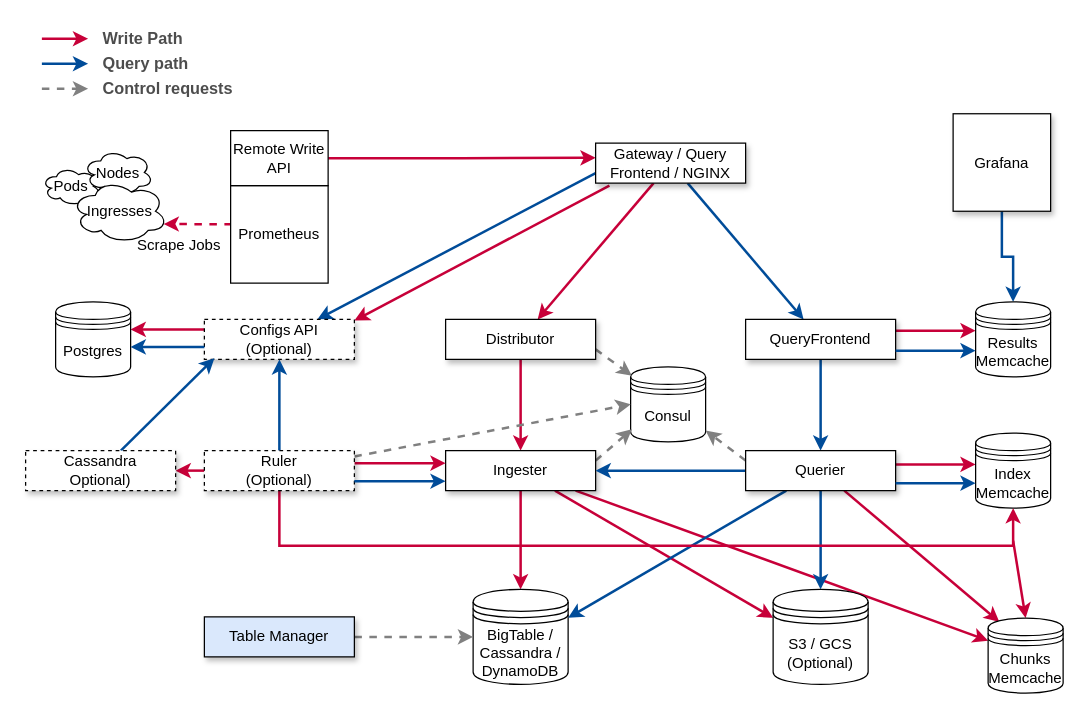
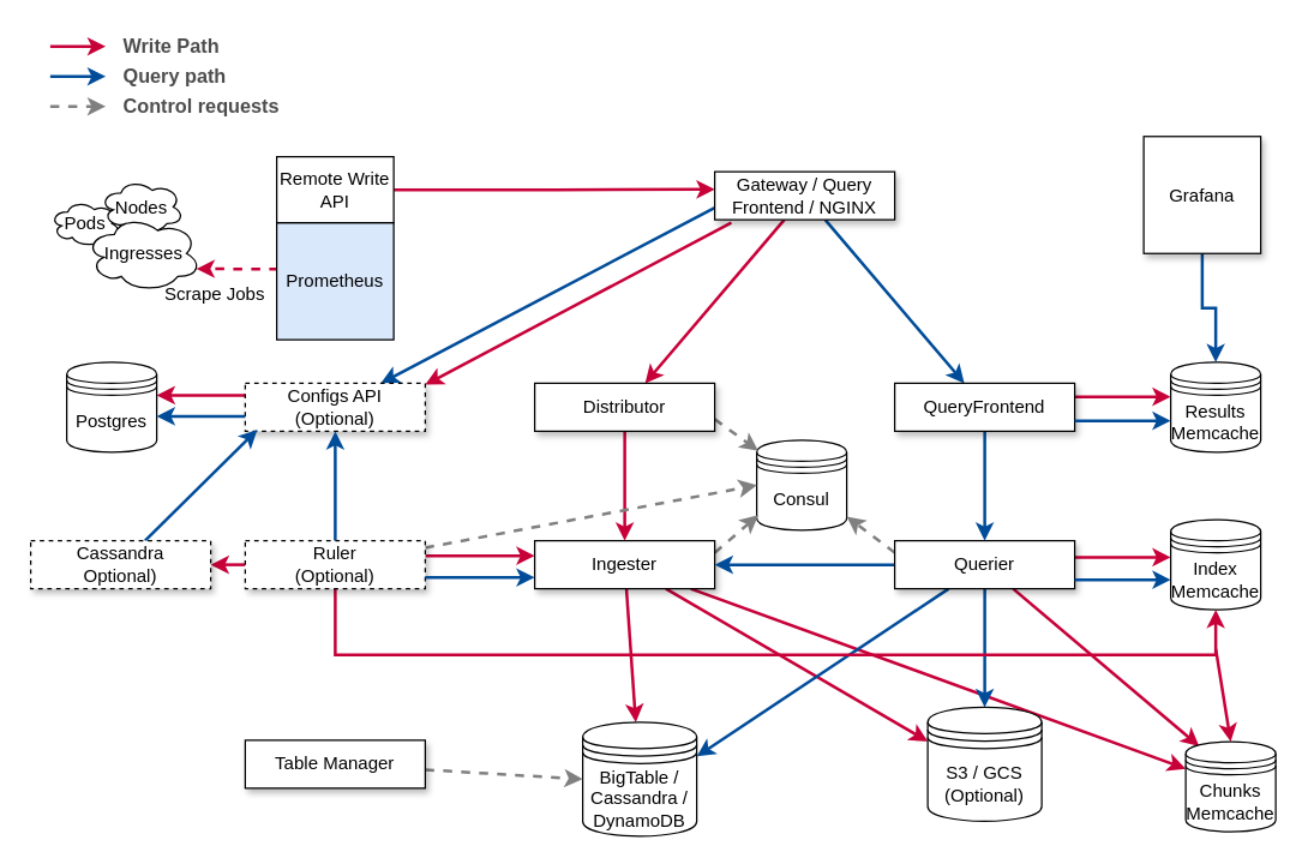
  <mxCell id="0" />
  <mxCell id="1" parent="0" />
  <mxCell id="2" value="Consul" style="shape=datastore;whiteSpace=wrap;html=1;" parent="1" vertex="1"><mxGeometry x="504" y="293" width="60" height="60" as="geometry" /></mxCell>
  <mxCell id="3" style="edgeStyle=none;rounded=0;orthogonalLoop=1;jettySize=auto;html=1;dashed=1;strokeColor=#C70039;strokeWidth=2;exitX=0.013;exitY=0.397;exitDx=0;exitDy=0;exitPerimeter=0;entryX=0.96;entryY=0.7;entryDx=0;entryDy=0;entryPerimeter=0;" parent="1" source="4" target="9" edge="1"><mxGeometry relative="1" as="geometry" /></mxCell>
- <mxCell id="4" value="Prometheus" style="whiteSpace=wrap;html=1;aspect=fixed;" parent="1" vertex="1"><mxGeometry x="184" y="148" width="78" height="78" as="geometry" /></mxCell>
+ <mxCell id="4" value="Prometheus" style="whiteSpace=wrap;html=1;aspect=fixed;fillColor=#dae8fc;" parent="1" vertex="1"><mxGeometry x="184" y="148" width="78" height="78" as="geometry" /></mxCell>
  <mxCell id="5" style="edgeStyle=orthogonalEdgeStyle;rounded=0;orthogonalLoop=1;jettySize=auto;html=1;entryX=0;entryY=0.367;entryDx=0;entryDy=0;entryPerimeter=0;strokeColor=#C70039;strokeWidth=2;" parent="1" source="6" target="15" edge="1"><mxGeometry relative="1" as="geometry" /></mxCell>
  <mxCell id="6" value="Remote Write API" style="whiteSpace=wrap;html=1;" parent="1" vertex="1"><mxGeometry x="184" y="104" width="78" height="44" as="geometry" /></mxCell>
  <mxCell id="7" value="Pods" style="ellipse;shape=cloud;whiteSpace=wrap;html=1;" parent="1" vertex="1"><mxGeometry x="33" y="133" width="47" height="31" as="geometry" /></mxCell>
  <mxCell id="8" value="Nodes" style="ellipse;shape=cloud;whiteSpace=wrap;html=1;" parent="1" vertex="1"><mxGeometry x="66" y="119" width="56" height="37" as="geometry" /></mxCell>
  <mxCell id="9" value="Ingresses" style="ellipse;shape=cloud;whiteSpace=wrap;html=1;" parent="1" vertex="1"><mxGeometry x="56.5" y="143" width="77" height="51" as="geometry" /></mxCell>
  <mxCell id="10" value="Scrape Jobs" style="text;html=1;strokeColor=none;fillColor=none;align=center;verticalAlign=middle;whiteSpace=wrap;rounded=0;" parent="1" vertex="1"><mxGeometry x="104" y="186" width="78" height="20" as="geometry" /></mxCell>
  <mxCell id="11" style="rounded=0;orthogonalLoop=1;jettySize=auto;html=1;strokeColor=#C70039;strokeWidth=2;" parent="1" source="15" target="18" edge="1"><mxGeometry relative="1" as="geometry" /></mxCell>
  <mxCell id="12" style="rounded=0;orthogonalLoop=1;jettySize=auto;html=1;strokeColor=#004C99;strokeWidth=2;" parent="1" source="15" target="21" edge="1"><mxGeometry relative="1" as="geometry" /></mxCell>
  <mxCell id="13" style="rounded=0;orthogonalLoop=1;jettySize=auto;html=1;strokeColor=#004C99;strokeWidth=2;exitX=0;exitY=0.75;exitDx=0;exitDy=0;" edge="1" parent="1" source="15" target="50"><mxGeometry relative="1" as="geometry" /></mxCell>
  <mxCell id="14" style="edgeStyle=none;rounded=0;orthogonalLoop=1;jettySize=auto;html=1;entryX=1;entryY=0.031;entryDx=0;entryDy=0;entryPerimeter=0;strokeColor=#C70039;strokeWidth=2;exitX=0.092;exitY=1.063;exitDx=0;exitDy=0;exitPerimeter=0;" edge="1" parent="1" source="15" target="50"><mxGeometry relative="1" as="geometry" /></mxCell>
  <mxCell id="15" value="Gateway / Query Frontend / NGINX" style="rounded=0;whiteSpace=wrap;html=1;gradientColor=none;shadow=1;comic=0;glass=0;" parent="1" vertex="1"><mxGeometry x="476" y="114" width="120" height="32" as="geometry" /></mxCell>
  <mxCell id="16" style="rounded=0;orthogonalLoop=1;jettySize=auto;html=1;strokeColor=#C70039;strokeWidth=2;" parent="1" source="18" target="28" edge="1"><mxGeometry relative="1" as="geometry" /></mxCell>
  <mxCell id="17" style="edgeStyle=none;rounded=0;orthogonalLoop=1;jettySize=auto;html=1;strokeColor=#808080;strokeWidth=2;dashed=1;exitX=1;exitY=0.75;exitDx=0;exitDy=0;entryX=0.017;entryY=0.117;entryDx=0;entryDy=0;entryPerimeter=0;" parent="1" source="18" target="2" edge="1"><mxGeometry relative="1" as="geometry"><mxPoint x="502" y="301" as="targetPoint" /></mxGeometry></mxCell>
  <mxCell id="18" value="Distributor&lt;br&gt;" style="rounded=0;whiteSpace=wrap;html=1;shadow=1;comic=0;glass=0;" parent="1" vertex="1"><mxGeometry x="356" y="255" width="120" height="32" as="geometry" /></mxCell>
  <mxCell id="19" style="rounded=0;orthogonalLoop=1;jettySize=auto;html=1;strokeWidth=2;strokeColor=#004C99;" parent="1" source="21" target="36" edge="1"><mxGeometry relative="1" as="geometry" /></mxCell>
  <mxCell id="20" style="edgeStyle=none;rounded=0;orthogonalLoop=1;jettySize=auto;html=1;entryX=0;entryY=0.5;entryDx=0;entryDy=0;strokeColor=#C70039;strokeWidth=2;" edge="1" parent="1"><mxGeometry relative="1" as="geometry"><mxPoint x="716" y="264" as="sourcePoint" /><mxPoint x="780" y="264" as="targetPoint" /></mxGeometry></mxCell>
  <mxCell id="21" value="QueryFrontend&lt;br&gt;" style="rounded=0;whiteSpace=wrap;html=1;shadow=1;" parent="1" vertex="1"><mxGeometry x="596" y="255" width="120" height="32" as="geometry" /></mxCell>
  <mxCell id="22" style="edgeStyle=orthogonalEdgeStyle;rounded=0;orthogonalLoop=1;jettySize=auto;html=1;strokeColor=#004C99;strokeWidth=2;" parent="1" source="23" target="37" edge="1"><mxGeometry relative="1" as="geometry" /></mxCell>
  <mxCell id="23" value="Grafana" style="whiteSpace=wrap;html=1;aspect=fixed;shadow=1;" parent="1" vertex="1"><mxGeometry x="762" y="90.5" width="78" height="78" as="geometry" /></mxCell>
  <mxCell id="24" style="rounded=0;orthogonalLoop=1;jettySize=auto;html=1;entryX=0.017;entryY=0.833;entryDx=0;entryDy=0;dashed=1;exitX=1;exitY=0.25;exitDx=0;exitDy=0;strokeWidth=2;strokeColor=#808080;entryPerimeter=0;" parent="1" source="28" target="2" edge="1"><mxGeometry relative="1" as="geometry" /></mxCell>
  <mxCell id="25" style="edgeStyle=none;rounded=0;orthogonalLoop=1;jettySize=auto;html=1;strokeColor=#C70039;strokeWidth=2;" parent="1" source="28" target="29" edge="1"><mxGeometry relative="1" as="geometry" /></mxCell>
  <mxCell id="26" style="edgeStyle=none;rounded=0;orthogonalLoop=1;jettySize=auto;html=1;entryX=0;entryY=0.3;entryDx=0;entryDy=0;strokeColor=#C70039;strokeWidth=2;" edge="1" parent="1" source="28" target="48"><mxGeometry relative="1" as="geometry" /></mxCell>
  <mxCell id="27" style="edgeStyle=none;rounded=0;orthogonalLoop=1;jettySize=auto;html=1;entryX=0;entryY=0.3;entryDx=0;entryDy=0;strokeColor=#C70039;strokeWidth=2;" edge="1" parent="1" source="28" target="52"><mxGeometry relative="1" as="geometry" /></mxCell>
  <mxCell id="28" value="Ingester&lt;br&gt;" style="rounded=0;whiteSpace=wrap;html=1;shadow=1;" parent="1" vertex="1"><mxGeometry x="356" y="360" width="120" height="32" as="geometry" /></mxCell>
- <mxCell id="29" value="BigTable / Cassandra / DynamoDB" style="shape=datastore;whiteSpace=wrap;html=1;" parent="1" vertex="1"><mxGeometry x="378" y="471" width="76" height="76" as="geometry" /></mxCell>
+ <mxCell id="29" value="BigTable / Cassandra / DynamoDB" style="shape=datastore;whiteSpace=wrap;html=1;" parent="1" vertex="1"><mxGeometry x="388" y="481" width="76" height="76" as="geometry" /></mxCell>
  <mxCell id="30" style="rounded=0;orthogonalLoop=1;jettySize=auto;html=1;entryX=1;entryY=0.85;entryDx=0;entryDy=0;dashed=1;strokeWidth=2;strokeColor=#808080;exitX=0;exitY=0.25;exitDx=0;exitDy=0;entryPerimeter=0;" parent="1" source="36" target="2" edge="1"><mxGeometry relative="1" as="geometry" /></mxCell>
  <mxCell id="31" style="edgeStyle=none;rounded=0;orthogonalLoop=1;jettySize=auto;html=1;entryX=1;entryY=0.3;entryDx=0;entryDy=0;strokeColor=#004C99;strokeWidth=2;" parent="1" source="36" target="29" edge="1"><mxGeometry relative="1" as="geometry" /></mxCell>
  <mxCell id="32" style="edgeStyle=none;rounded=0;orthogonalLoop=1;jettySize=auto;html=1;strokeColor=#004C99;strokeWidth=2;" edge="1" parent="1" source="36" target="52"><mxGeometry relative="1" as="geometry" /></mxCell>
  <mxCell id="33" style="edgeStyle=none;rounded=0;orthogonalLoop=1;jettySize=auto;html=1;entryX=0;entryY=0.5;entryDx=0;entryDy=0;strokeColor=#C70039;strokeWidth=2;" edge="1" parent="1"><mxGeometry relative="1" as="geometry"><mxPoint x="716" y="371" as="sourcePoint" /><mxPoint x="780" y="371" as="targetPoint" /></mxGeometry></mxCell>
  <mxCell id="34" style="edgeStyle=none;rounded=0;orthogonalLoop=1;jettySize=auto;html=1;entryX=1;entryY=0.5;entryDx=0;entryDy=0;strokeColor=#004C99;strokeWidth=2;" edge="1" parent="1" source="36" target="28"><mxGeometry relative="1" as="geometry" /></mxCell>
  <mxCell id="35" style="edgeStyle=none;rounded=0;orthogonalLoop=1;jettySize=auto;html=1;entryX=0.15;entryY=0.05;entryDx=0;entryDy=0;strokeColor=#C70039;strokeWidth=2;entryPerimeter=0;" edge="1" parent="1" source="36" target="48"><mxGeometry relative="1" as="geometry" /></mxCell>
  <mxCell id="36" value="Querier&lt;br&gt;" style="rounded=0;whiteSpace=wrap;html=1;shadow=1;" parent="1" vertex="1"><mxGeometry x="596" y="360" width="120" height="32" as="geometry" /></mxCell>
  <mxCell id="37" value="Results Memcache" style="shape=datastore;whiteSpace=wrap;html=1;" parent="1" vertex="1"><mxGeometry x="780" y="241" width="60" height="60" as="geometry" /></mxCell>
  <mxCell id="38" style="edgeStyle=none;rounded=0;orthogonalLoop=1;jettySize=auto;html=1;dashed=1;strokeColor=#808080;strokeWidth=2;entryX=0;entryY=0.5;entryDx=0;entryDy=0;" parent="1" source="39" target="29" edge="1"><mxGeometry relative="1" as="geometry"><mxPoint x="378" y="501" as="targetPoint" /></mxGeometry></mxCell>
- <mxCell id="39" value="Table Manager&lt;br&gt;" style="rounded=0;whiteSpace=wrap;html=1;shadow=1;fillColor=#dae8fc;" parent="1" vertex="1"><mxGeometry x="163" y="493" width="120" height="32" as="geometry" /></mxCell>
+ <mxCell id="39" value="Table Manager&lt;br&gt;" style="rounded=0;whiteSpace=wrap;html=1;shadow=1;" parent="1" vertex="1"><mxGeometry x="163" y="493" width="120" height="32" as="geometry" /></mxCell>
  <mxCell id="40" style="edgeStyle=orthogonalEdgeStyle;rounded=0;orthogonalLoop=1;jettySize=auto;html=1;strokeColor=#808080;strokeWidth=2;dashed=1;" parent="1" edge="1"><mxGeometry relative="1" as="geometry"><mxPoint x="33" y="70.5" as="sourcePoint" /><mxPoint x="70" y="70.5" as="targetPoint" /></mxGeometry></mxCell>
  <mxCell id="41" value="Control requests" style="text;html=1;strokeColor=none;fillColor=none;align=left;verticalAlign=middle;whiteSpace=wrap;rounded=0;shadow=0;glass=0;comic=0;fontStyle=1;fontSize=13;fontColor=#4D4D4D;" parent="1" vertex="1"><mxGeometry x="80" y="60" width="146" height="20" as="geometry" /></mxCell>
  <mxCell id="42" style="edgeStyle=orthogonalEdgeStyle;rounded=0;orthogonalLoop=1;jettySize=auto;html=1;strokeColor=#004C99;strokeWidth=2;" parent="1" edge="1"><mxGeometry relative="1" as="geometry"><mxPoint x="33" y="50.5" as="sourcePoint" /><mxPoint x="70" y="51" as="targetPoint" /></mxGeometry></mxCell>
  <mxCell id="43" value="Query path" style="text;html=1;strokeColor=none;fillColor=none;align=left;verticalAlign=middle;whiteSpace=wrap;rounded=0;shadow=0;glass=0;comic=0;fontStyle=1;fontSize=13;fontColor=#4D4D4D;" parent="1" vertex="1"><mxGeometry x="80" y="40" width="171" height="20" as="geometry" /></mxCell>
  <mxCell id="44" style="edgeStyle=orthogonalEdgeStyle;rounded=0;orthogonalLoop=1;jettySize=auto;html=1;strokeColor=#C70039;strokeWidth=2;" parent="1" edge="1"><mxGeometry relative="1" as="geometry"><mxPoint x="33" y="30.5" as="sourcePoint" /><mxPoint x="70" y="31" as="targetPoint" /></mxGeometry></mxCell>
  <mxCell id="45" value="Write Path" style="text;html=1;strokeColor=none;fillColor=none;align=left;verticalAlign=middle;whiteSpace=wrap;rounded=0;shadow=0;glass=0;comic=0;fontStyle=1;fontSize=13;fontColor=#4D4D4D;" parent="1" vertex="1"><mxGeometry x="80" y="20" width="193" height="20" as="geometry" /></mxCell>
  <mxCell id="46" value="Index Memcache" style="shape=datastore;whiteSpace=wrap;html=1;" vertex="1" parent="1"><mxGeometry x="780" y="346" width="60" height="60" as="geometry" /></mxCell>
  <mxCell id="47" style="edgeStyle=none;rounded=0;orthogonalLoop=1;jettySize=auto;html=1;strokeColor=#C70039;strokeWidth=2;entryX=0.5;entryY=0;entryDx=0;entryDy=0;" edge="1" parent="1" target="48"><mxGeometry relative="1" as="geometry"><mxPoint x="810" y="439" as="targetPoint" /><mxPoint x="810" y="432" as="sourcePoint" /></mxGeometry></mxCell>
  <mxCell id="48" value="Chunks Memcache" style="shape=datastore;whiteSpace=wrap;html=1;" vertex="1" parent="1"><mxGeometry x="790" y="494" width="60" height="60" as="geometry" /></mxCell>
  <mxCell id="49" style="edgeStyle=orthogonalEdgeStyle;rounded=0;orthogonalLoop=1;jettySize=auto;html=1;entryX=1;entryY=0.5;entryDx=0;entryDy=0;strokeColor=#C70039;strokeWidth=2;" edge="1" parent="1"><mxGeometry relative="1" as="geometry"><mxPoint x="163" y="263" as="sourcePoint" /><mxPoint x="104" y="263" as="targetPoint" /></mxGeometry></mxCell>
  <mxCell id="50" value="Configs API&lt;br&gt;(Optional)&lt;br&gt;" style="rounded=0;whiteSpace=wrap;html=1;shadow=1;comic=0;glass=0;dashed=1;" vertex="1" parent="1"><mxGeometry x="163" y="255" width="120" height="32" as="geometry" /></mxCell>
  <mxCell id="51" value="Postgres" style="shape=datastore;whiteSpace=wrap;html=1;" vertex="1" parent="1"><mxGeometry x="44" y="241" width="60" height="60" as="geometry" /></mxCell>
  <mxCell id="52" value="S3 / GCS&lt;br&gt;(Optional)&lt;br&gt;" style="shape=datastore;whiteSpace=wrap;html=1;" vertex="1" parent="1"><mxGeometry x="618" y="471" width="76" height="76" as="geometry" /></mxCell>
  <mxCell id="53" style="edgeStyle=none;rounded=0;orthogonalLoop=1;jettySize=auto;html=1;entryX=1;entryY=0.5;entryDx=0;entryDy=0;strokeColor=#C70039;strokeWidth=2;" edge="1" parent="1" source="58" target="61"><mxGeometry relative="1" as="geometry" /></mxCell>
  <mxCell id="54" style="edgeStyle=none;rounded=0;orthogonalLoop=1;jettySize=auto;html=1;entryX=0;entryY=0.5;entryDx=0;entryDy=0;strokeColor=#C70039;strokeWidth=2;" edge="1" parent="1"><mxGeometry relative="1" as="geometry"><mxPoint x="283" y="370" as="sourcePoint" /><mxPoint x="356" y="370" as="targetPoint" /></mxGeometry></mxCell>
  <mxCell id="55" style="edgeStyle=none;rounded=0;orthogonalLoop=1;jettySize=auto;html=1;entryX=0;entryY=0.5;entryDx=0;entryDy=0;strokeColor=#808080;strokeWidth=2;dashed=1;" edge="1" parent="1" source="58" target="2"><mxGeometry relative="1" as="geometry" /></mxCell>
  <mxCell id="56" style="edgeStyle=none;rounded=0;orthogonalLoop=1;jettySize=auto;html=1;entryX=0.5;entryY=1;entryDx=0;entryDy=0;strokeColor=#004C99;strokeWidth=2;" edge="1" parent="1" source="58" target="50"><mxGeometry relative="1" as="geometry" /></mxCell>
  <mxCell id="57" style="edgeStyle=none;rounded=0;orthogonalLoop=1;jettySize=auto;html=1;strokeColor=#C70039;strokeWidth=2;exitX=0.5;exitY=1;exitDx=0;exitDy=0;entryX=0.5;entryY=1;entryDx=0;entryDy=0;" edge="1" parent="1" source="58" target="46"><mxGeometry relative="1" as="geometry"><mxPoint x="810" y="426" as="targetPoint" /><Array as="points"><mxPoint x="223" y="436" /><mxPoint x="810" y="436" /></Array></mxGeometry></mxCell>
  <mxCell id="58" value="Ruler&lt;br&gt;(Optional)&lt;br&gt;" style="rounded=0;whiteSpace=wrap;html=1;shadow=1;comic=0;glass=0;dashed=1;" vertex="1" parent="1"><mxGeometry x="163" y="360" width="120" height="32" as="geometry" /></mxCell>
  <mxCell id="59" style="edgeStyle=orthogonalEdgeStyle;rounded=0;orthogonalLoop=1;jettySize=auto;html=1;entryX=1;entryY=0.5;entryDx=0;entryDy=0;strokeColor=#004C99;strokeWidth=2;" edge="1" parent="1"><mxGeometry relative="1" as="geometry"><mxPoint x="163" y="277" as="sourcePoint" /><mxPoint x="104" y="277" as="targetPoint" /></mxGeometry></mxCell>
  <mxCell id="60" style="edgeStyle=none;rounded=0;orthogonalLoop=1;jettySize=auto;html=1;strokeColor=#004C99;strokeWidth=2;entryX=0.067;entryY=0.969;entryDx=0;entryDy=0;entryPerimeter=0;" edge="1" parent="1" source="61" target="50"><mxGeometry relative="1" as="geometry" /></mxCell>
  <mxCell id="61" value="Cassandra&lt;br&gt;Optional)&lt;br&gt;" style="rounded=0;whiteSpace=wrap;html=1;shadow=1;comic=0;glass=0;dashed=1;" vertex="1" parent="1"><mxGeometry x="20" y="360" width="120" height="32" as="geometry" /></mxCell>
  <mxCell id="62" style="edgeStyle=none;rounded=0;orthogonalLoop=1;jettySize=auto;html=1;entryX=0;entryY=0.5;entryDx=0;entryDy=0;strokeColor=#004C99;strokeWidth=2;" edge="1" parent="1"><mxGeometry relative="1" as="geometry"><mxPoint x="283" y="384.5" as="sourcePoint" /><mxPoint x="356" y="384.5" as="targetPoint" /></mxGeometry></mxCell>
  <mxCell id="63" style="edgeStyle=none;rounded=0;orthogonalLoop=1;jettySize=auto;html=1;entryX=0;entryY=0.5;entryDx=0;entryDy=0;strokeColor=#004C99;strokeWidth=2;" edge="1" parent="1"><mxGeometry relative="1" as="geometry"><mxPoint x="716" y="280" as="sourcePoint" /><mxPoint x="780" y="280" as="targetPoint" /></mxGeometry></mxCell>
  <mxCell id="64" style="edgeStyle=none;rounded=0;orthogonalLoop=1;jettySize=auto;html=1;entryX=0;entryY=0.5;entryDx=0;entryDy=0;strokeColor=#004C99;strokeWidth=2;" edge="1" parent="1"><mxGeometry relative="1" as="geometry"><mxPoint x="716" y="386" as="sourcePoint" /><mxPoint x="780" y="386" as="targetPoint" /></mxGeometry></mxCell>
